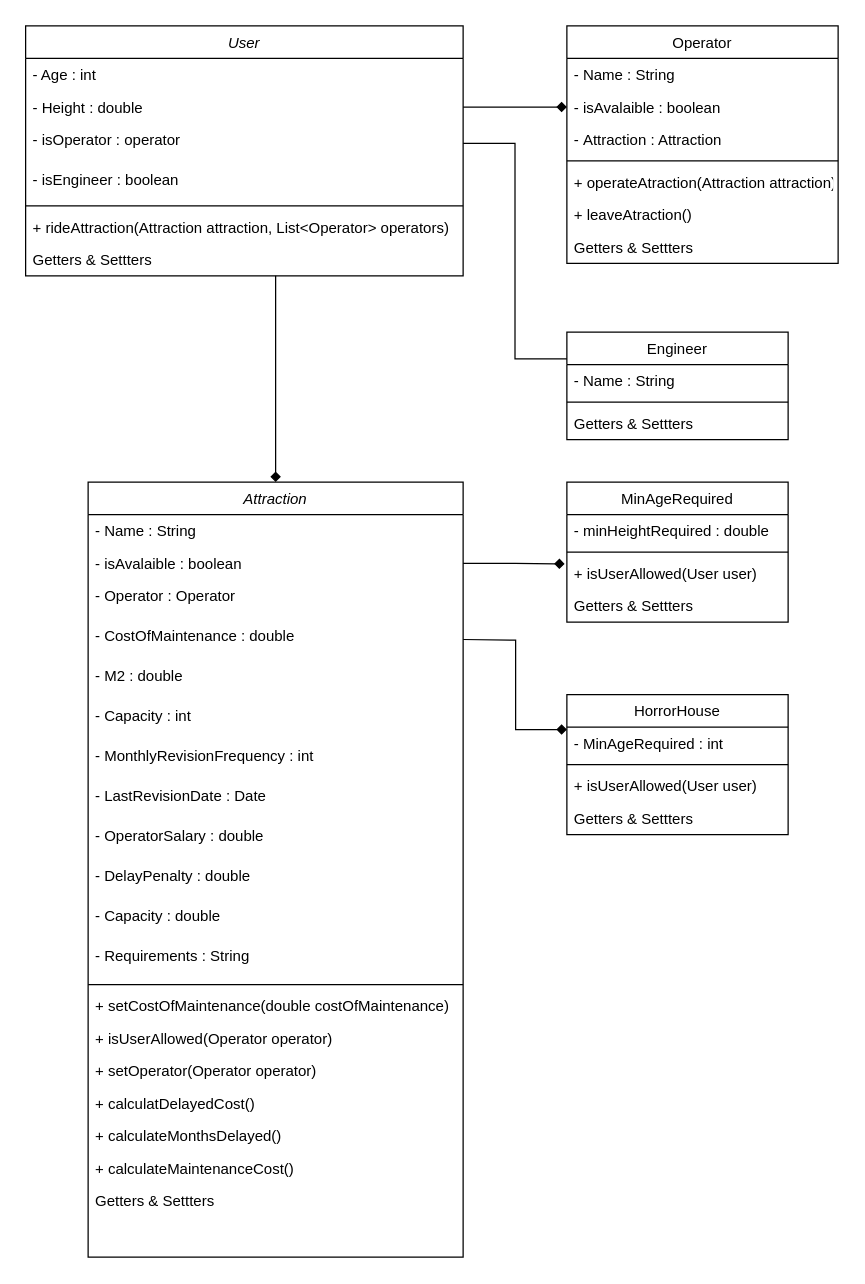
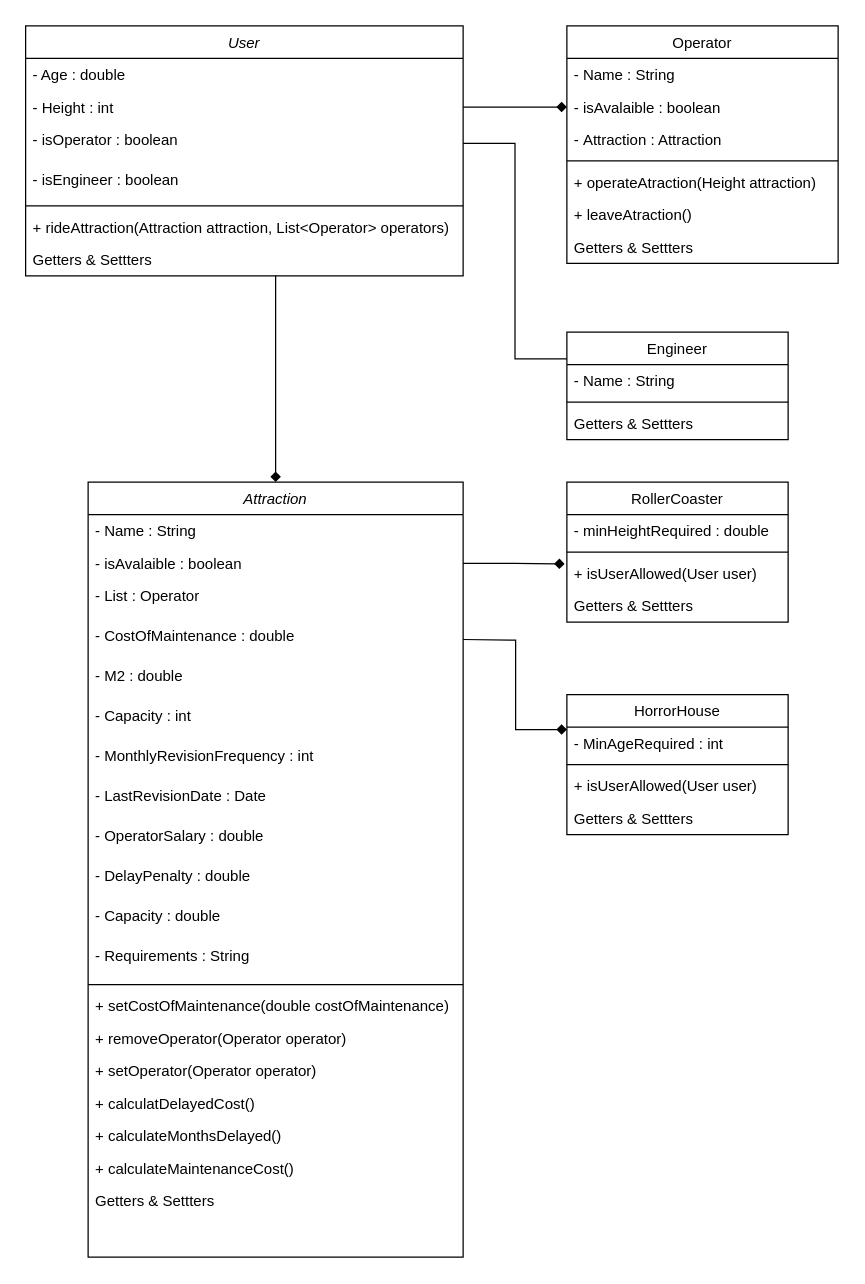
  <mxCell id="0" />
  <mxCell id="1" parent="0" />
  <mxCell id="2" style="edgeStyle=orthogonalEdgeStyle;rounded=0;orthogonalLoop=1;jettySize=auto;html=1;entryX=0.5;entryY=0;entryDx=0;entryDy=0;endArrow=diamond;" edge="1" parent="1" source="3" target="33"><mxGeometry relative="1" as="geometry"><Array as="points"><mxPoint x="220" y="265" /><mxPoint x="220" y="265" /></Array></mxGeometry></mxCell>
  <mxCell id="3" value="User" style="swimlane;fontStyle=2;align=center;verticalAlign=top;childLayout=stackLayout;horizontal=1;startSize=26;horizontalStack=0;resizeParent=1;resizeLast=0;collapsible=1;marginBottom=0;rounded=0;shadow=0;strokeWidth=1;" parent="1" vertex="1"><mxGeometry x="20" y="20" width="350" height="200" as="geometry"><mxRectangle x="230" y="140" width="160" height="26" as="alternateBounds" /></mxGeometry></mxCell>
- <mxCell id="4" value="- Age : int" style="text;align=left;verticalAlign=top;spacingLeft=4;spacingRight=4;overflow=hidden;rotatable=0;points=[[0,0.5],[1,0.5]];portConstraint=eastwest;" parent="3" vertex="1"><mxGeometry y="26" width="350" height="26" as="geometry" /></mxCell>
- <mxCell id="5" value="- Height : double" style="text;align=left;verticalAlign=top;spacingLeft=4;spacingRight=4;overflow=hidden;rotatable=0;points=[[0,0.5],[1,0.5]];portConstraint=eastwest;rounded=0;shadow=0;html=0;" parent="3" vertex="1"><mxGeometry y="52" width="350" height="26" as="geometry" /></mxCell>
- <mxCell id="6" value="- isOperator : operator" style="text;align=left;verticalAlign=top;spacingLeft=4;spacingRight=4;overflow=hidden;rotatable=0;points=[[0,0.5],[1,0.5]];portConstraint=eastwest;rounded=0;shadow=0;html=0;" parent="3" vertex="1"><mxGeometry y="78" width="350" height="32" as="geometry" /></mxCell>
+ <mxCell id="4" value="- Age : double" style="text;align=left;verticalAlign=top;spacingLeft=4;spacingRight=4;overflow=hidden;rotatable=0;points=[[0,0.5],[1,0.5]];portConstraint=eastwest;" parent="3" vertex="1"><mxGeometry y="26" width="350" height="26" as="geometry" /></mxCell>
+ <mxCell id="5" value="- Height : int" style="text;align=left;verticalAlign=top;spacingLeft=4;spacingRight=4;overflow=hidden;rotatable=0;points=[[0,0.5],[1,0.5]];portConstraint=eastwest;rounded=0;shadow=0;html=0;" parent="3" vertex="1"><mxGeometry y="52" width="350" height="26" as="geometry" /></mxCell>
+ <mxCell id="6" value="- isOperator : boolean" style="text;align=left;verticalAlign=top;spacingLeft=4;spacingRight=4;overflow=hidden;rotatable=0;points=[[0,0.5],[1,0.5]];portConstraint=eastwest;rounded=0;shadow=0;html=0;" parent="3" vertex="1"><mxGeometry y="78" width="350" height="32" as="geometry" /></mxCell>
  <mxCell id="7" value="- isEngineer : boolean" style="text;align=left;verticalAlign=top;spacingLeft=4;spacingRight=4;overflow=hidden;rotatable=0;points=[[0,0.5],[1,0.5]];portConstraint=eastwest;rounded=0;shadow=0;html=0;" vertex="1" parent="3"><mxGeometry y="110" width="350" height="30" as="geometry" /></mxCell>
  <mxCell id="8" value="" style="line;html=1;strokeWidth=1;align=left;verticalAlign=middle;spacingTop=-1;spacingLeft=3;spacingRight=3;rotatable=0;labelPosition=right;points=[];portConstraint=eastwest;" parent="3" vertex="1"><mxGeometry y="140" width="350" height="8" as="geometry" /></mxCell>
  <mxCell id="9" value="+ rideAttraction(Attraction attraction, List&lt;Operator&gt; operators)" style="text;align=left;verticalAlign=top;spacingLeft=4;spacingRight=4;overflow=hidden;rotatable=0;points=[[0,0.5],[1,0.5]];portConstraint=eastwest;" parent="3" vertex="1"><mxGeometry y="148" width="350" height="26" as="geometry" /></mxCell>
  <mxCell id="10" value="Getters &amp; Settters" style="text;align=left;verticalAlign=top;spacingLeft=4;spacingRight=4;overflow=hidden;rotatable=0;points=[[0,0.5],[1,0.5]];portConstraint=eastwest;" vertex="1" parent="3"><mxGeometry y="174" width="350" height="26" as="geometry" /></mxCell>
  <mxCell id="11" value="Engineer" style="swimlane;fontStyle=0;align=center;verticalAlign=top;childLayout=stackLayout;horizontal=1;startSize=26;horizontalStack=0;resizeParent=1;resizeLast=0;collapsible=1;marginBottom=0;rounded=0;shadow=0;strokeWidth=1;" parent="1" vertex="1"><mxGeometry x="453" y="265" width="177" height="86" as="geometry"><mxRectangle x="340" y="380" width="170" height="26" as="alternateBounds" /></mxGeometry></mxCell>
  <mxCell id="12" value="- Name : String" style="text;align=left;verticalAlign=top;spacingLeft=4;spacingRight=4;overflow=hidden;rotatable=0;points=[[0,0.5],[1,0.5]];portConstraint=eastwest;" parent="11" vertex="1"><mxGeometry y="26" width="177" height="26" as="geometry" /></mxCell>
  <mxCell id="13" value="" style="line;html=1;strokeWidth=1;align=left;verticalAlign=middle;spacingTop=-1;spacingLeft=3;spacingRight=3;rotatable=0;labelPosition=right;points=[];portConstraint=eastwest;" parent="11" vertex="1"><mxGeometry y="52" width="177" height="8" as="geometry" /></mxCell>
  <mxCell id="14" value="Getters &amp; Settters" style="text;align=left;verticalAlign=top;spacingLeft=4;spacingRight=4;overflow=hidden;rotatable=0;points=[[0,0.5],[1,0.5]];portConstraint=eastwest;" vertex="1" parent="11"><mxGeometry y="60" width="177" height="26" as="geometry" /></mxCell>
  <mxCell id="15" value="Operator" style="swimlane;fontStyle=0;align=center;verticalAlign=top;childLayout=stackLayout;horizontal=1;startSize=26;horizontalStack=0;resizeParent=1;resizeLast=0;collapsible=1;marginBottom=0;rounded=0;shadow=0;strokeWidth=1;" parent="1" vertex="1"><mxGeometry x="453" y="20" width="217" height="190" as="geometry"><mxRectangle x="550" y="140" width="160" height="26" as="alternateBounds" /></mxGeometry></mxCell>
  <mxCell id="16" value="- Name : String" style="text;align=left;verticalAlign=top;spacingLeft=4;spacingRight=4;overflow=hidden;rotatable=0;points=[[0,0.5],[1,0.5]];portConstraint=eastwest;" parent="15" vertex="1"><mxGeometry y="26" width="217" height="26" as="geometry" /></mxCell>
  <mxCell id="17" value="- isAvalaible : boolean" style="text;align=left;verticalAlign=top;spacingLeft=4;spacingRight=4;overflow=hidden;rotatable=0;points=[[0,0.5],[1,0.5]];portConstraint=eastwest;rounded=0;shadow=0;html=0;" parent="15" vertex="1"><mxGeometry y="52" width="217" height="26" as="geometry" /></mxCell>
  <mxCell id="18" value="- Attraction : Attraction" style="text;align=left;verticalAlign=top;spacingLeft=4;spacingRight=4;overflow=hidden;rotatable=0;points=[[0,0.5],[1,0.5]];portConstraint=eastwest;rounded=0;shadow=0;html=0;" parent="15" vertex="1"><mxGeometry y="78" width="217" height="26" as="geometry" /></mxCell>
  <mxCell id="19" value="" style="line;html=1;strokeWidth=1;align=left;verticalAlign=middle;spacingTop=-1;spacingLeft=3;spacingRight=3;rotatable=0;labelPosition=right;points=[];portConstraint=eastwest;" parent="15" vertex="1"><mxGeometry y="104" width="217" height="8" as="geometry" /></mxCell>
- <mxCell id="20" value="+ operateAtraction(Attraction attraction)" style="text;align=left;verticalAlign=top;spacingLeft=4;spacingRight=4;overflow=hidden;rotatable=0;points=[[0,0.5],[1,0.5]];portConstraint=eastwest;" parent="15" vertex="1"><mxGeometry y="112" width="217" height="26" as="geometry" /></mxCell>
+ <mxCell id="20" value="+ operateAtraction(Height attraction)" style="text;align=left;verticalAlign=top;spacingLeft=4;spacingRight=4;overflow=hidden;rotatable=0;points=[[0,0.5],[1,0.5]];portConstraint=eastwest;" parent="15" vertex="1"><mxGeometry y="112" width="217" height="26" as="geometry" /></mxCell>
  <mxCell id="21" value="+ leaveAtraction()" style="text;align=left;verticalAlign=top;spacingLeft=4;spacingRight=4;overflow=hidden;rotatable=0;points=[[0,0.5],[1,0.5]];portConstraint=eastwest;" parent="15" vertex="1"><mxGeometry y="138" width="217" height="26" as="geometry" /></mxCell>
  <mxCell id="22" value="Getters &amp; Settters" style="text;align=left;verticalAlign=top;spacingLeft=4;spacingRight=4;overflow=hidden;rotatable=0;points=[[0,0.5],[1,0.5]];portConstraint=eastwest;" vertex="1" parent="15"><mxGeometry y="164" width="217" height="26" as="geometry" /></mxCell>
  <mxCell id="23" value="HorrorHouse" style="swimlane;fontStyle=0;align=center;verticalAlign=top;childLayout=stackLayout;horizontal=1;startSize=26;horizontalStack=0;resizeParent=1;resizeLast=0;collapsible=1;marginBottom=0;rounded=0;shadow=0;strokeWidth=1;" vertex="1" parent="1"><mxGeometry x="453" y="555" width="177" height="112" as="geometry"><mxRectangle x="130" y="380" width="160" height="26" as="alternateBounds" /></mxGeometry></mxCell>
  <mxCell id="24" value="- MinAgeRequired : int" style="text;align=left;verticalAlign=top;spacingLeft=4;spacingRight=4;overflow=hidden;rotatable=0;points=[[0,0.5],[1,0.5]];portConstraint=eastwest;" vertex="1" parent="23"><mxGeometry y="26" width="177" height="26" as="geometry" /></mxCell>
  <mxCell id="25" value="" style="line;html=1;strokeWidth=1;align=left;verticalAlign=middle;spacingTop=-1;spacingLeft=3;spacingRight=3;rotatable=0;labelPosition=right;points=[];portConstraint=eastwest;" vertex="1" parent="23"><mxGeometry y="52" width="177" height="8" as="geometry" /></mxCell>
  <mxCell id="26" value="+ isUserAllowed(User user)" style="text;align=left;verticalAlign=top;spacingLeft=4;spacingRight=4;overflow=hidden;rotatable=0;points=[[0,0.5],[1,0.5]];portConstraint=eastwest;" vertex="1" parent="23"><mxGeometry y="60" width="177" height="26" as="geometry" /></mxCell>
  <mxCell id="27" value="Getters &amp; Settters" style="text;align=left;verticalAlign=top;spacingLeft=4;spacingRight=4;overflow=hidden;rotatable=0;points=[[0,0.5],[1,0.5]];portConstraint=eastwest;" vertex="1" parent="23"><mxGeometry y="86" width="177" height="26" as="geometry" /></mxCell>
- <mxCell id="28" value="MinAgeRequired" style="swimlane;fontStyle=0;align=center;verticalAlign=top;childLayout=stackLayout;horizontal=1;startSize=26;horizontalStack=0;resizeParent=1;resizeLast=0;collapsible=1;marginBottom=0;rounded=0;shadow=0;strokeWidth=1;" vertex="1" parent="1"><mxGeometry x="453" y="385" width="177" height="112" as="geometry"><mxRectangle x="130" y="380" width="160" height="26" as="alternateBounds" /></mxGeometry></mxCell>
+ <mxCell id="28" value="RollerCoaster" style="swimlane;fontStyle=0;align=center;verticalAlign=top;childLayout=stackLayout;horizontal=1;startSize=26;horizontalStack=0;resizeParent=1;resizeLast=0;collapsible=1;marginBottom=0;rounded=0;shadow=0;strokeWidth=1;" vertex="1" parent="1"><mxGeometry x="453" y="385" width="177" height="112" as="geometry"><mxRectangle x="130" y="380" width="160" height="26" as="alternateBounds" /></mxGeometry></mxCell>
  <mxCell id="29" value="- minHeightRequired : double" style="text;align=left;verticalAlign=top;spacingLeft=4;spacingRight=4;overflow=hidden;rotatable=0;points=[[0,0.5],[1,0.5]];portConstraint=eastwest;" vertex="1" parent="28"><mxGeometry y="26" width="177" height="26" as="geometry" /></mxCell>
  <mxCell id="30" value="" style="line;html=1;strokeWidth=1;align=left;verticalAlign=middle;spacingTop=-1;spacingLeft=3;spacingRight=3;rotatable=0;labelPosition=right;points=[];portConstraint=eastwest;" vertex="1" parent="28"><mxGeometry y="52" width="177" height="8" as="geometry" /></mxCell>
  <mxCell id="31" value="+ isUserAllowed(User user)" style="text;align=left;verticalAlign=top;spacingLeft=4;spacingRight=4;overflow=hidden;rotatable=0;points=[[0,0.5],[1,0.5]];portConstraint=eastwest;" vertex="1" parent="28"><mxGeometry y="60" width="177" height="26" as="geometry" /></mxCell>
  <mxCell id="32" value="Getters &amp; Settters" style="text;align=left;verticalAlign=top;spacingLeft=4;spacingRight=4;overflow=hidden;rotatable=0;points=[[0,0.5],[1,0.5]];portConstraint=eastwest;" vertex="1" parent="28"><mxGeometry y="86" width="177" height="26" as="geometry" /></mxCell>
  <mxCell id="33" value="Attraction" style="swimlane;fontStyle=2;align=center;verticalAlign=top;childLayout=stackLayout;horizontal=1;startSize=26;horizontalStack=0;resizeParent=1;resizeLast=0;collapsible=1;marginBottom=0;rounded=0;shadow=0;strokeWidth=1;" vertex="1" parent="1"><mxGeometry x="70" y="385" width="300" height="620" as="geometry"><mxRectangle x="230" y="140" width="160" height="26" as="alternateBounds" /></mxGeometry></mxCell>
  <mxCell id="34" value="- Name : String" style="text;align=left;verticalAlign=top;spacingLeft=4;spacingRight=4;overflow=hidden;rotatable=0;points=[[0,0.5],[1,0.5]];portConstraint=eastwest;" vertex="1" parent="33"><mxGeometry y="26" width="300" height="26" as="geometry" /></mxCell>
  <mxCell id="35" value="- isAvalaible : boolean" style="text;align=left;verticalAlign=top;spacingLeft=4;spacingRight=4;overflow=hidden;rotatable=0;points=[[0,0.5],[1,0.5]];portConstraint=eastwest;rounded=0;shadow=0;html=0;" vertex="1" parent="33"><mxGeometry y="52" width="300" height="26" as="geometry" /></mxCell>
- <mxCell id="36" value="- Operator : Operator" style="text;align=left;verticalAlign=top;spacingLeft=4;spacingRight=4;overflow=hidden;rotatable=0;points=[[0,0.5],[1,0.5]];portConstraint=eastwest;rounded=0;shadow=0;html=0;" vertex="1" parent="33"><mxGeometry y="78" width="300" height="32" as="geometry" /></mxCell>
+ <mxCell id="36" value="- List : Operator" style="text;align=left;verticalAlign=top;spacingLeft=4;spacingRight=4;overflow=hidden;rotatable=0;points=[[0,0.5],[1,0.5]];portConstraint=eastwest;rounded=0;shadow=0;html=0;" vertex="1" parent="33"><mxGeometry y="78" width="300" height="32" as="geometry" /></mxCell>
  <mxCell id="37" value="- CostOfMaintenance : double" style="text;align=left;verticalAlign=top;spacingLeft=4;spacingRight=4;overflow=hidden;rotatable=0;points=[[0,0.5],[1,0.5]];portConstraint=eastwest;rounded=0;shadow=0;html=0;" vertex="1" parent="33"><mxGeometry y="110" width="300" height="32" as="geometry" /></mxCell>
  <mxCell id="38" value="- M2 : double" style="text;align=left;verticalAlign=top;spacingLeft=4;spacingRight=4;overflow=hidden;rotatable=0;points=[[0,0.5],[1,0.5]];portConstraint=eastwest;rounded=0;shadow=0;html=0;" vertex="1" parent="33"><mxGeometry y="142" width="300" height="32" as="geometry" /></mxCell>
  <mxCell id="39" value="- Capacity : int" style="text;align=left;verticalAlign=top;spacingLeft=4;spacingRight=4;overflow=hidden;rotatable=0;points=[[0,0.5],[1,0.5]];portConstraint=eastwest;rounded=0;shadow=0;html=0;" vertex="1" parent="33"><mxGeometry y="174" width="300" height="32" as="geometry" /></mxCell>
  <mxCell id="40" value="- MonthlyRevisionFrequency : int" style="text;align=left;verticalAlign=top;spacingLeft=4;spacingRight=4;overflow=hidden;rotatable=0;points=[[0,0.5],[1,0.5]];portConstraint=eastwest;rounded=0;shadow=0;html=0;" vertex="1" parent="33"><mxGeometry y="206" width="300" height="32" as="geometry" /></mxCell>
  <mxCell id="41" value="- LastRevisionDate : Date" style="text;align=left;verticalAlign=top;spacingLeft=4;spacingRight=4;overflow=hidden;rotatable=0;points=[[0,0.5],[1,0.5]];portConstraint=eastwest;rounded=0;shadow=0;html=0;" vertex="1" parent="33"><mxGeometry y="238" width="300" height="32" as="geometry" /></mxCell>
  <mxCell id="42" value="- OperatorSalary : double" style="text;align=left;verticalAlign=top;spacingLeft=4;spacingRight=4;overflow=hidden;rotatable=0;points=[[0,0.5],[1,0.5]];portConstraint=eastwest;rounded=0;shadow=0;html=0;" vertex="1" parent="33"><mxGeometry y="270" width="300" height="32" as="geometry" /></mxCell>
  <mxCell id="43" value="- DelayPenalty : double" style="text;align=left;verticalAlign=top;spacingLeft=4;spacingRight=4;overflow=hidden;rotatable=0;points=[[0,0.5],[1,0.5]];portConstraint=eastwest;rounded=0;shadow=0;html=0;" vertex="1" parent="33"><mxGeometry y="302" width="300" height="32" as="geometry" /></mxCell>
  <mxCell id="44" value="- Capacity : double" style="text;align=left;verticalAlign=top;spacingLeft=4;spacingRight=4;overflow=hidden;rotatable=0;points=[[0,0.5],[1,0.5]];portConstraint=eastwest;rounded=0;shadow=0;html=0;" vertex="1" parent="33"><mxGeometry y="334" width="300" height="32" as="geometry" /></mxCell>
  <mxCell id="45" value="- Requirements : String" style="text;align=left;verticalAlign=top;spacingLeft=4;spacingRight=4;overflow=hidden;rotatable=0;points=[[0,0.5],[1,0.5]];portConstraint=eastwest;rounded=0;shadow=0;html=0;" vertex="1" parent="33"><mxGeometry y="366" width="300" height="32" as="geometry" /></mxCell>
  <mxCell id="46" value="" style="line;html=1;strokeWidth=1;align=left;verticalAlign=middle;spacingTop=-1;spacingLeft=3;spacingRight=3;rotatable=0;labelPosition=right;points=[];portConstraint=eastwest;" vertex="1" parent="33"><mxGeometry y="398" width="300" height="8" as="geometry" /></mxCell>
  <mxCell id="47" value="+ setCostOfMaintenance(double costOfMaintenance)" style="text;align=left;verticalAlign=top;spacingLeft=4;spacingRight=4;overflow=hidden;rotatable=0;points=[[0,0.5],[1,0.5]];portConstraint=eastwest;" vertex="1" parent="33"><mxGeometry y="406" width="300" height="26" as="geometry" /></mxCell>
- <mxCell id="48" value="+ isUserAllowed(Operator operator)" style="text;align=left;verticalAlign=top;spacingLeft=4;spacingRight=4;overflow=hidden;rotatable=0;points=[[0,0.5],[1,0.5]];portConstraint=eastwest;" vertex="1" parent="33"><mxGeometry y="432" width="300" height="26" as="geometry" /></mxCell>
+ <mxCell id="48" value="+ removeOperator(Operator operator)" style="text;align=left;verticalAlign=top;spacingLeft=4;spacingRight=4;overflow=hidden;rotatable=0;points=[[0,0.5],[1,0.5]];portConstraint=eastwest;" vertex="1" parent="33"><mxGeometry y="432" width="300" height="26" as="geometry" /></mxCell>
  <mxCell id="49" value="+ setOperator(Operator operator)" style="text;align=left;verticalAlign=top;spacingLeft=4;spacingRight=4;overflow=hidden;rotatable=0;points=[[0,0.5],[1,0.5]];portConstraint=eastwest;" vertex="1" parent="33"><mxGeometry y="458" width="300" height="26" as="geometry" /></mxCell>
  <mxCell id="50" value="+ calculatDelayedCost()" style="text;align=left;verticalAlign=top;spacingLeft=4;spacingRight=4;overflow=hidden;rotatable=0;points=[[0,0.5],[1,0.5]];portConstraint=eastwest;" vertex="1" parent="33"><mxGeometry y="484" width="300" height="26" as="geometry" /></mxCell>
  <mxCell id="51" value="+ calculateMonthsDelayed()" style="text;align=left;verticalAlign=top;spacingLeft=4;spacingRight=4;overflow=hidden;rotatable=0;points=[[0,0.5],[1,0.5]];portConstraint=eastwest;" vertex="1" parent="33"><mxGeometry y="510" width="300" height="26" as="geometry" /></mxCell>
  <mxCell id="52" value="+ calculateMaintenanceCost()" style="text;align=left;verticalAlign=top;spacingLeft=4;spacingRight=4;overflow=hidden;rotatable=0;points=[[0,0.5],[1,0.5]];portConstraint=eastwest;" vertex="1" parent="33"><mxGeometry y="536" width="300" height="26" as="geometry" /></mxCell>
  <mxCell id="53" value="Getters &amp; Settters" style="text;align=left;verticalAlign=top;spacingLeft=4;spacingRight=4;overflow=hidden;rotatable=0;points=[[0,0.5],[1,0.5]];portConstraint=eastwest;" vertex="1" parent="33"><mxGeometry y="562" width="300" height="26" as="geometry" /></mxCell>
  <mxCell id="54" style="edgeStyle=orthogonalEdgeStyle;rounded=0;orthogonalLoop=1;jettySize=auto;html=1;exitX=1;exitY=0.5;exitDx=0;exitDy=0;entryX=0;entryY=0.25;entryDx=0;entryDy=0;endArrow=none;endFill=1;" edge="1" parent="1" source="6" target="11"><mxGeometry relative="1" as="geometry" /></mxCell>
  <mxCell id="55" style="edgeStyle=orthogonalEdgeStyle;rounded=0;orthogonalLoop=1;jettySize=auto;html=1;entryX=0;entryY=0.5;entryDx=0;entryDy=0;endArrow=diamond;endFill=1;" edge="1" parent="1" source="5" target="17"><mxGeometry relative="1" as="geometry" /></mxCell>
  <mxCell id="56" style="edgeStyle=orthogonalEdgeStyle;rounded=0;orthogonalLoop=1;jettySize=auto;html=1;exitX=1;exitY=0.5;exitDx=0;exitDy=0;entryX=-0.01;entryY=0.213;entryDx=0;entryDy=0;entryPerimeter=0;endArrow=diamond;endFill=1;" edge="1" parent="1" source="35" target="31"><mxGeometry relative="1" as="geometry" /></mxCell>
  <mxCell id="57" style="edgeStyle=orthogonalEdgeStyle;rounded=0;orthogonalLoop=1;jettySize=auto;html=1;entryX=0;entryY=0.25;entryDx=0;entryDy=0;endArrow=diamond;endFill=1;" edge="1" parent="1" target="23"><mxGeometry relative="1" as="geometry"><mxPoint x="370" y="511" as="sourcePoint" /></mxGeometry></mxCell>
